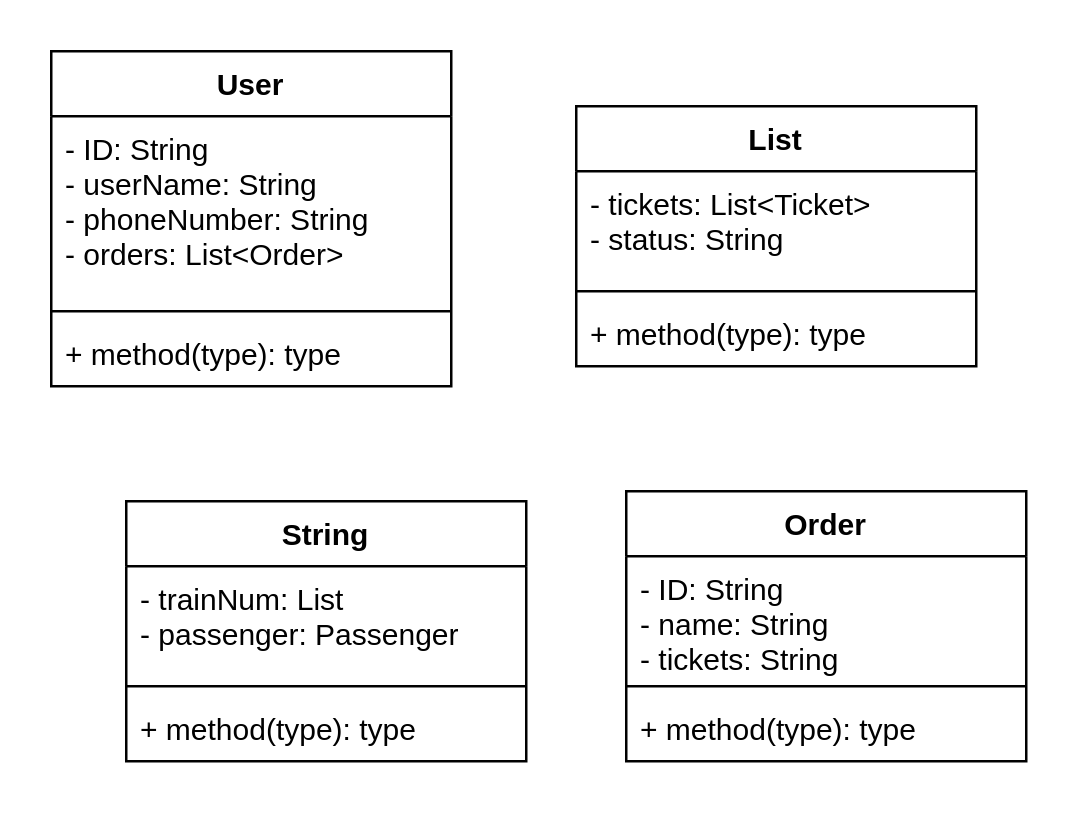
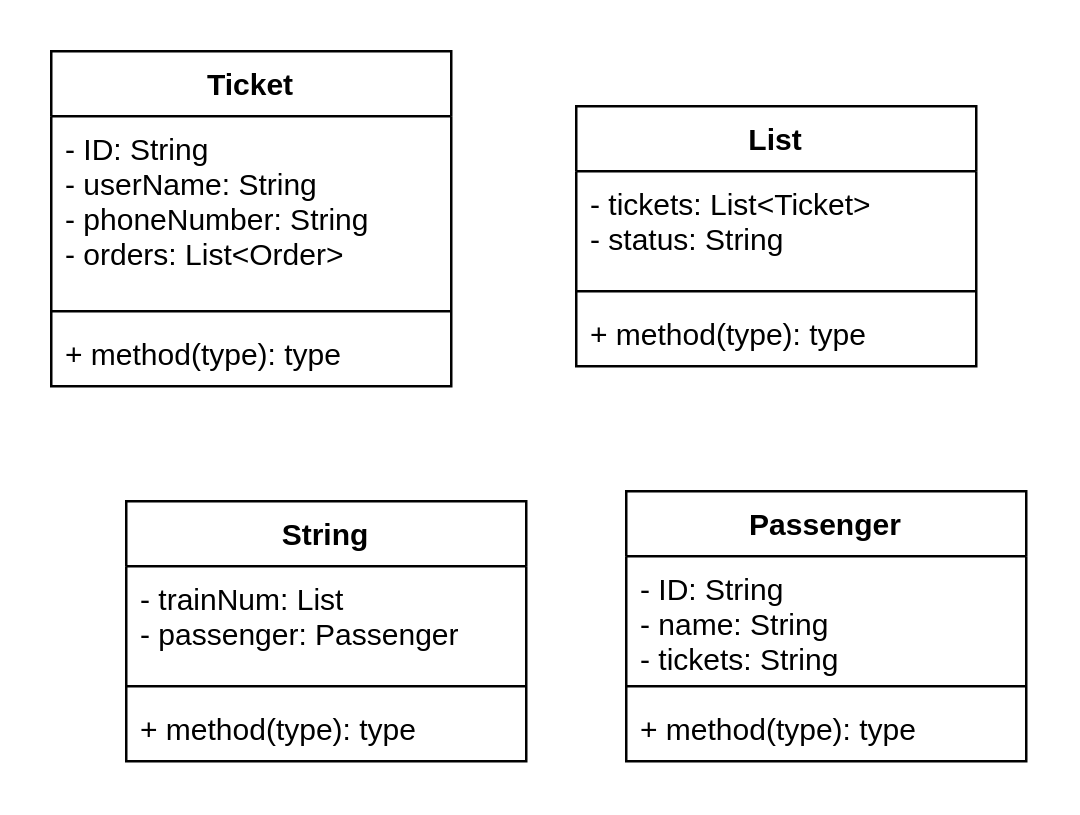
  <mxCell id="0" />
  <mxCell id="1" parent="0" />
- <mxCell id="2" value="User" style="swimlane;fontStyle=1;align=center;verticalAlign=top;childLayout=stackLayout;horizontal=1;startSize=26;horizontalStack=0;resizeParent=1;resizeParentMax=0;resizeLast=0;collapsible=1;marginBottom=0;" vertex="1" parent="1"><mxGeometry x="20" y="20" width="160" height="134" as="geometry" /></mxCell>
+ <mxCell id="2" value="Ticket" style="swimlane;fontStyle=1;align=center;verticalAlign=top;childLayout=stackLayout;horizontal=1;startSize=26;horizontalStack=0;resizeParent=1;resizeParentMax=0;resizeLast=0;collapsible=1;marginBottom=0;" vertex="1" parent="1"><mxGeometry x="20" y="20" width="160" height="134" as="geometry" /></mxCell>
  <mxCell id="3" value="- ID: String&#10;- userName: String&#10;- phoneNumber: String&#10;- orders: List&lt;Order&gt;" style="text;strokeColor=none;fillColor=none;align=left;verticalAlign=top;spacingLeft=4;spacingRight=4;overflow=hidden;rotatable=0;points=[[0,0.5],[1,0.5]];portConstraint=eastwest;" vertex="1" parent="2"><mxGeometry y="26" width="160" height="74" as="geometry" /></mxCell>
  <mxCell id="4" value="" style="line;strokeWidth=1;fillColor=none;align=left;verticalAlign=middle;spacingTop=-1;spacingLeft=3;spacingRight=3;rotatable=0;labelPosition=right;points=[];portConstraint=eastwest;" vertex="1" parent="2"><mxGeometry y="100" width="160" height="8" as="geometry" /></mxCell>
  <mxCell id="5" value="+ method(type): type" style="text;strokeColor=none;fillColor=none;align=left;verticalAlign=top;spacingLeft=4;spacingRight=4;overflow=hidden;rotatable=0;points=[[0,0.5],[1,0.5]];portConstraint=eastwest;" vertex="1" parent="2"><mxGeometry y="108" width="160" height="26" as="geometry" /></mxCell>
  <mxCell id="6" value="List" style="swimlane;fontStyle=1;align=center;verticalAlign=top;childLayout=stackLayout;horizontal=1;startSize=26;horizontalStack=0;resizeParent=1;resizeParentMax=0;resizeLast=0;collapsible=1;marginBottom=0;" vertex="1" parent="1"><mxGeometry x="230" y="42" width="160" height="104" as="geometry" /></mxCell>
  <mxCell id="7" value="- tickets: List&lt;Ticket&gt;&#10;- status: String" style="text;strokeColor=none;fillColor=none;align=left;verticalAlign=top;spacingLeft=4;spacingRight=4;overflow=hidden;rotatable=0;points=[[0,0.5],[1,0.5]];portConstraint=eastwest;" vertex="1" parent="6"><mxGeometry y="26" width="160" height="44" as="geometry" /></mxCell>
  <mxCell id="8" value="" style="line;strokeWidth=1;fillColor=none;align=left;verticalAlign=middle;spacingTop=-1;spacingLeft=3;spacingRight=3;rotatable=0;labelPosition=right;points=[];portConstraint=eastwest;" vertex="1" parent="6"><mxGeometry y="70" width="160" height="8" as="geometry" /></mxCell>
  <mxCell id="9" value="+ method(type): type" style="text;strokeColor=none;fillColor=none;align=left;verticalAlign=top;spacingLeft=4;spacingRight=4;overflow=hidden;rotatable=0;points=[[0,0.5],[1,0.5]];portConstraint=eastwest;" vertex="1" parent="6"><mxGeometry y="78" width="160" height="26" as="geometry" /></mxCell>
  <mxCell id="10" value="String" style="swimlane;fontStyle=1;align=center;verticalAlign=top;childLayout=stackLayout;horizontal=1;startSize=26;horizontalStack=0;resizeParent=1;resizeParentMax=0;resizeLast=0;collapsible=1;marginBottom=0;" vertex="1" parent="1"><mxGeometry x="50" y="200" width="160" height="104" as="geometry" /></mxCell>
  <mxCell id="11" value="- trainNum: List&#10;- passenger: Passenger" style="text;strokeColor=none;fillColor=none;align=left;verticalAlign=top;spacingLeft=4;spacingRight=4;overflow=hidden;rotatable=0;points=[[0,0.5],[1,0.5]];portConstraint=eastwest;" vertex="1" parent="10"><mxGeometry y="26" width="160" height="44" as="geometry" /></mxCell>
  <mxCell id="12" value="" style="line;strokeWidth=1;fillColor=none;align=left;verticalAlign=middle;spacingTop=-1;spacingLeft=3;spacingRight=3;rotatable=0;labelPosition=right;points=[];portConstraint=eastwest;" vertex="1" parent="10"><mxGeometry y="70" width="160" height="8" as="geometry" /></mxCell>
  <mxCell id="13" value="+ method(type): type" style="text;strokeColor=none;fillColor=none;align=left;verticalAlign=top;spacingLeft=4;spacingRight=4;overflow=hidden;rotatable=0;points=[[0,0.5],[1,0.5]];portConstraint=eastwest;" vertex="1" parent="10"><mxGeometry y="78" width="160" height="26" as="geometry" /></mxCell>
- <mxCell id="14" value="Order" style="swimlane;fontStyle=1;align=center;verticalAlign=top;childLayout=stackLayout;horizontal=1;startSize=26;horizontalStack=0;resizeParent=1;resizeParentMax=0;resizeLast=0;collapsible=1;marginBottom=0;" vertex="1" parent="1"><mxGeometry x="250" y="196" width="160" height="108" as="geometry" /></mxCell>
+ <mxCell id="14" value="Passenger" style="swimlane;fontStyle=1;align=center;verticalAlign=top;childLayout=stackLayout;horizontal=1;startSize=26;horizontalStack=0;resizeParent=1;resizeParentMax=0;resizeLast=0;collapsible=1;marginBottom=0;" vertex="1" parent="1"><mxGeometry x="250" y="196" width="160" height="108" as="geometry" /></mxCell>
  <mxCell id="15" value="- ID: String&#10;- name: String&#10;- tickets: String" style="text;strokeColor=none;fillColor=none;align=left;verticalAlign=top;spacingLeft=4;spacingRight=4;overflow=hidden;rotatable=0;points=[[0,0.5],[1,0.5]];portConstraint=eastwest;" vertex="1" parent="14"><mxGeometry y="26" width="160" height="48" as="geometry" /></mxCell>
  <mxCell id="16" value="" style="line;strokeWidth=1;fillColor=none;align=left;verticalAlign=middle;spacingTop=-1;spacingLeft=3;spacingRight=3;rotatable=0;labelPosition=right;points=[];portConstraint=eastwest;" vertex="1" parent="14"><mxGeometry y="74" width="160" height="8" as="geometry" /></mxCell>
  <mxCell id="17" value="+ method(type): type" style="text;strokeColor=none;fillColor=none;align=left;verticalAlign=top;spacingLeft=4;spacingRight=4;overflow=hidden;rotatable=0;points=[[0,0.5],[1,0.5]];portConstraint=eastwest;" vertex="1" parent="14"><mxGeometry y="82" width="160" height="26" as="geometry" /></mxCell>
